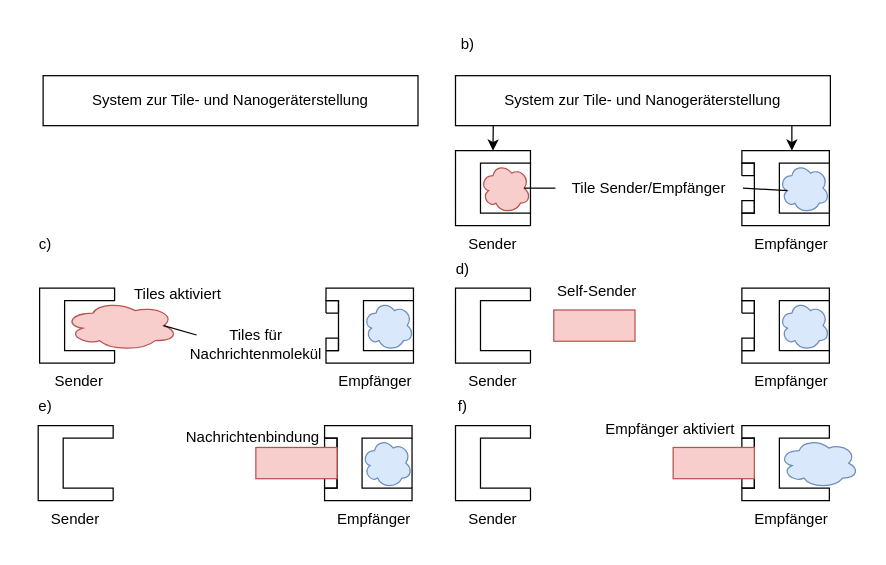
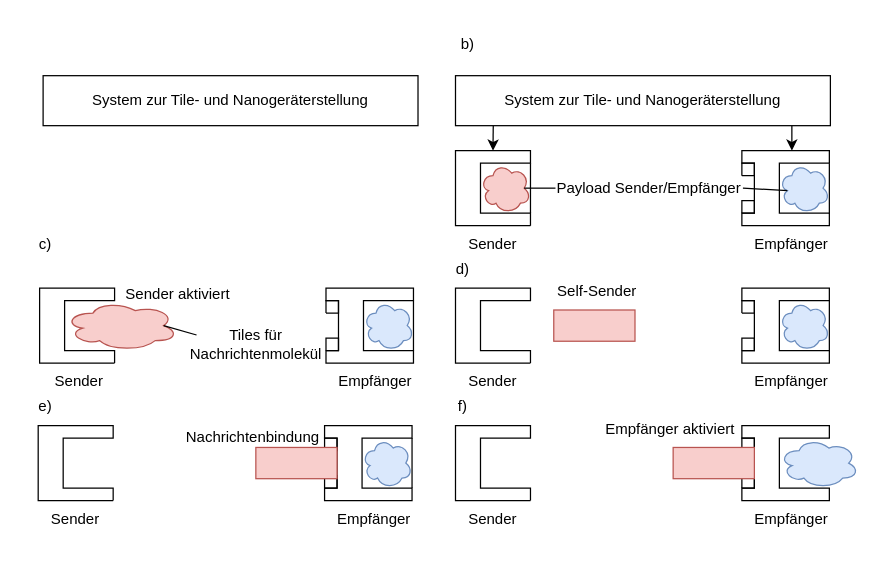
  <mxCell id="0" />
  <mxCell id="1" parent="0" />
  <mxCell id="2" value="System zur Tile- und Nanogeräterstellung" style="rounded=0;whiteSpace=wrap;html=1;" vertex="1" parent="1"><mxGeometry x="34" y="60" width="300" height="40" as="geometry" /></mxCell>
  <mxCell id="3" value="b)" style="text;html=1;strokeColor=none;fillColor=none;align=center;verticalAlign=middle;whiteSpace=wrap;rounded=0;" vertex="1" parent="1"><mxGeometry x="359" y="20" width="30" height="30" as="geometry" /></mxCell>
  <mxCell id="4" value="" style="endArrow=none;html=1;rounded=0;" edge="1" parent="1"><mxGeometry width="50" height="50" relative="1" as="geometry"><mxPoint x="424" y="180" as="sourcePoint" /><mxPoint x="424" y="180" as="targetPoint" /><Array as="points"><mxPoint x="364" y="180" /><mxPoint x="364" y="120" /><mxPoint x="424" y="120" /><mxPoint x="424" y="130" /><mxPoint x="384" y="130" /><mxPoint x="384" y="170" /><mxPoint x="424" y="170" /></Array></mxGeometry></mxCell>
  <mxCell id="5" value="" style="endArrow=classic;html=1;rounded=0;exitX=0.159;exitY=0.996;exitDx=0;exitDy=0;exitPerimeter=0;" edge="1" parent="1"><mxGeometry width="50" height="50" relative="1" as="geometry"><mxPoint x="394.21" y="99.84" as="sourcePoint" /><mxPoint x="394" y="120" as="targetPoint" /></mxGeometry></mxCell>
  <mxCell id="6" value="" style="endArrow=none;html=1;rounded=0;" edge="1" parent="1"><mxGeometry width="50" height="50" relative="1" as="geometry"><mxPoint x="424" y="170" as="sourcePoint" /><mxPoint x="424" y="130" as="targetPoint" /></mxGeometry></mxCell>
  <mxCell id="7" value="" style="endArrow=none;html=1;rounded=0;" edge="1" parent="1"><mxGeometry width="50" height="50" relative="1" as="geometry"><mxPoint x="603.17" y="180" as="sourcePoint" /><mxPoint x="603.17" y="180" as="targetPoint" /><Array as="points"><mxPoint x="663.17" y="180" /><mxPoint x="663.17" y="170" /><mxPoint x="623.17" y="170" /><mxPoint x="623.17" y="130" /><mxPoint x="663.17" y="130" /><mxPoint x="663.17" y="120" /><mxPoint x="593.17" y="120" /><mxPoint x="593.17" y="130" /><mxPoint x="603.17" y="130" /><mxPoint x="603.17" y="170" /><mxPoint x="593.17" y="170" /><mxPoint x="593.17" y="180" /></Array></mxGeometry></mxCell>
  <mxCell id="8" value="" style="endArrow=none;html=1;rounded=0;" edge="1" parent="1"><mxGeometry width="50" height="50" relative="1" as="geometry"><mxPoint x="593.17" y="140" as="sourcePoint" /><mxPoint x="593.17" y="140" as="targetPoint" /><Array as="points"><mxPoint x="603.17" y="140" /><mxPoint x="603.17" y="130" /><mxPoint x="593.17" y="130" /></Array></mxGeometry></mxCell>
  <mxCell id="9" value="" style="endArrow=none;html=1;rounded=0;" edge="1" parent="1"><mxGeometry width="50" height="50" relative="1" as="geometry"><mxPoint x="593.17" y="170" as="sourcePoint" /><mxPoint x="593.17" y="170" as="targetPoint" /><Array as="points"><mxPoint x="603.17" y="170" /><mxPoint x="603.17" y="160" /><mxPoint x="593.17" y="160" /></Array></mxGeometry></mxCell>
  <mxCell id="10" value="" style="endArrow=none;html=1;rounded=0;" edge="1" parent="1"><mxGeometry width="50" height="50" relative="1" as="geometry"><mxPoint x="663.17" y="170" as="sourcePoint" /><mxPoint x="663.17" y="130" as="targetPoint" /></mxGeometry></mxCell>
  <mxCell id="11" value="" style="endArrow=classic;html=1;rounded=0;exitX=0.159;exitY=0.996;exitDx=0;exitDy=0;exitPerimeter=0;" edge="1" parent="1"><mxGeometry width="50" height="50" relative="1" as="geometry"><mxPoint x="633.17" y="100" as="sourcePoint" /><mxPoint x="633.17" y="120" as="targetPoint" /></mxGeometry></mxCell>
  <mxCell id="12" value="" style="ellipse;shape=cloud;whiteSpace=wrap;html=1;fillColor=#f8cecc;strokeColor=#b85450;" vertex="1" parent="1"><mxGeometry x="384" y="130" width="40" height="40" as="geometry" /></mxCell>
  <mxCell id="13" value="" style="ellipse;shape=cloud;whiteSpace=wrap;html=1;fillColor=#dae8fc;strokeColor=#6c8ebf;" vertex="1" parent="1"><mxGeometry x="623.17" y="130" width="40" height="40" as="geometry" /></mxCell>
  <mxCell id="14" value="System zur Tile- und Nanogeräterstellung" style="rounded=0;whiteSpace=wrap;html=1;" vertex="1" parent="1"><mxGeometry x="364" y="60" width="300" height="40" as="geometry" /></mxCell>
  <mxCell id="15" value="Sender" style="text;html=1;strokeColor=none;fillColor=none;align=center;verticalAlign=middle;whiteSpace=wrap;rounded=0;" vertex="1" parent="1"><mxGeometry x="364" y="180" width="60" height="30" as="geometry" /></mxCell>
  <mxCell id="16" value="Empfänger" style="text;html=1;strokeColor=none;fillColor=none;align=center;verticalAlign=middle;whiteSpace=wrap;rounded=0;" vertex="1" parent="1"><mxGeometry x="603.17" y="180" width="60" height="30" as="geometry" /></mxCell>
  <mxCell id="17" value="" style="endArrow=none;html=1;rounded=0;entryX=0;entryY=0.5;entryDx=0;entryDy=0;exitX=0.875;exitY=0.5;exitDx=0;exitDy=0;exitPerimeter=0;" edge="1" parent="1" source="12" target="19"><mxGeometry width="50" height="50" relative="1" as="geometry"><mxPoint x="414" y="110" as="sourcePoint" /><mxPoint x="444" y="180" as="targetPoint" /></mxGeometry></mxCell>
  <mxCell id="18" value="" style="endArrow=none;html=1;rounded=0;exitX=1;exitY=0.5;exitDx=0;exitDy=0;entryX=0.16;entryY=0.55;entryDx=0;entryDy=0;entryPerimeter=0;" edge="1" parent="1" source="19" target="13"><mxGeometry width="50" height="50" relative="1" as="geometry"><mxPoint x="574" y="180" as="sourcePoint" /><mxPoint x="454" y="190" as="targetPoint" /></mxGeometry></mxCell>
- <mxCell id="19" value="Tile Sender/Empfänger" style="text;html=1;strokeColor=none;fillColor=none;align=center;verticalAlign=middle;whiteSpace=wrap;rounded=0;" vertex="1" parent="1"><mxGeometry x="444" y="135" width="150" height="30" as="geometry" /></mxCell>
+ <mxCell id="19" value="Payload Sender/Empfänger" style="text;html=1;strokeColor=none;fillColor=none;align=center;verticalAlign=middle;whiteSpace=wrap;rounded=0;" vertex="1" parent="1"><mxGeometry x="444" y="135" width="150" height="30" as="geometry" /></mxCell>
  <mxCell id="20" value="c)" style="text;html=1;strokeColor=none;fillColor=none;align=center;verticalAlign=middle;whiteSpace=wrap;rounded=0;" vertex="1" parent="1"><mxGeometry x="20.63" y="180" width="30" height="30" as="geometry" /></mxCell>
  <mxCell id="21" value="" style="endArrow=none;html=1;rounded=0;" edge="1" parent="1"><mxGeometry width="50" height="50" relative="1" as="geometry"><mxPoint x="91.2" y="290" as="sourcePoint" /><mxPoint x="91.2" y="290" as="targetPoint" /><Array as="points"><mxPoint x="31.2" y="290" /><mxPoint x="31.2" y="230" /><mxPoint x="91.2" y="230" /><mxPoint x="91.2" y="240" /><mxPoint x="51.2" y="240" /><mxPoint x="51.2" y="280" /><mxPoint x="91.2" y="280" /></Array></mxGeometry></mxCell>
  <mxCell id="22" value="" style="endArrow=none;html=1;rounded=0;" edge="1" parent="1"><mxGeometry width="50" height="50" relative="1" as="geometry"><mxPoint x="270.37" y="290" as="sourcePoint" /><mxPoint x="270.37" y="290" as="targetPoint" /><Array as="points"><mxPoint x="330.37" y="290" /><mxPoint x="330.37" y="280" /><mxPoint x="290.37" y="280" /><mxPoint x="290.37" y="240" /><mxPoint x="330.37" y="240" /><mxPoint x="330.37" y="230" /><mxPoint x="260.37" y="230" /><mxPoint x="260.37" y="240" /><mxPoint x="270.37" y="240" /><mxPoint x="270.37" y="280" /><mxPoint x="260.37" y="280" /><mxPoint x="260.37" y="290" /></Array></mxGeometry></mxCell>
  <mxCell id="23" value="" style="endArrow=none;html=1;rounded=0;" edge="1" parent="1"><mxGeometry width="50" height="50" relative="1" as="geometry"><mxPoint x="260.37" y="250" as="sourcePoint" /><mxPoint x="260.37" y="250" as="targetPoint" /><Array as="points"><mxPoint x="270.37" y="250" /><mxPoint x="270.37" y="240" /><mxPoint x="260.37" y="240" /></Array></mxGeometry></mxCell>
  <mxCell id="24" value="" style="endArrow=none;html=1;rounded=0;" edge="1" parent="1"><mxGeometry width="50" height="50" relative="1" as="geometry"><mxPoint x="260.37" y="280" as="sourcePoint" /><mxPoint x="260.37" y="280" as="targetPoint" /><Array as="points"><mxPoint x="270.37" y="280" /><mxPoint x="270.37" y="270" /><mxPoint x="260.37" y="270" /></Array></mxGeometry></mxCell>
  <mxCell id="25" value="" style="endArrow=none;html=1;rounded=0;" edge="1" parent="1"><mxGeometry width="50" height="50" relative="1" as="geometry"><mxPoint x="330.37" y="280" as="sourcePoint" /><mxPoint x="330.37" y="240" as="targetPoint" /></mxGeometry></mxCell>
  <mxCell id="26" value="" style="ellipse;shape=cloud;whiteSpace=wrap;html=1;fillColor=#f8cecc;strokeColor=#b85450;" vertex="1" parent="1"><mxGeometry x="51.2" y="240" width="90.57" height="40" as="geometry" /></mxCell>
  <mxCell id="27" value="" style="ellipse;shape=cloud;whiteSpace=wrap;html=1;fillColor=#dae8fc;strokeColor=#6c8ebf;" vertex="1" parent="1"><mxGeometry x="290.37" y="240" width="40" height="40" as="geometry" /></mxCell>
  <mxCell id="28" value="Sender" style="text;html=1;strokeColor=none;fillColor=none;align=center;verticalAlign=middle;whiteSpace=wrap;rounded=0;" vertex="1" parent="1"><mxGeometry x="32.6" y="290" width="60" height="30" as="geometry" /></mxCell>
  <mxCell id="29" value="Empfänger" style="text;html=1;strokeColor=none;fillColor=none;align=center;verticalAlign=middle;whiteSpace=wrap;rounded=0;" vertex="1" parent="1"><mxGeometry x="270.37" y="290" width="60" height="30" as="geometry" /></mxCell>
- <mxCell id="30" value="Tiles aktiviert" style="text;html=1;strokeColor=none;fillColor=none;align=center;verticalAlign=middle;whiteSpace=wrap;rounded=0;" vertex="1" parent="1"><mxGeometry x="91.77" y="220" width="100" height="30" as="geometry" /></mxCell>
+ <mxCell id="30" value="Sender aktiviert" style="text;html=1;strokeColor=none;fillColor=none;align=center;verticalAlign=middle;whiteSpace=wrap;rounded=0;" vertex="1" parent="1"><mxGeometry x="91.77" y="220" width="100" height="30" as="geometry" /></mxCell>
  <mxCell id="31" value="Tiles für Nachrichtenmolekül" style="text;html=1;strokeColor=none;fillColor=none;align=center;verticalAlign=middle;whiteSpace=wrap;rounded=0;" vertex="1" parent="1"><mxGeometry x="156.77" y="260" width="95" height="30" as="geometry" /></mxCell>
  <mxCell id="32" value="" style="endArrow=none;html=1;rounded=0;entryX=0;entryY=0.25;entryDx=0;entryDy=0;exitX=0.875;exitY=0.5;exitDx=0;exitDy=0;exitPerimeter=0;" edge="1" parent="1" source="26" target="31"><mxGeometry width="50" height="50" relative="1" as="geometry"><mxPoint x="161.77" y="320" as="sourcePoint" /><mxPoint x="211.77" y="270" as="targetPoint" /></mxGeometry></mxCell>
  <mxCell id="33" value="d)" style="text;html=1;strokeColor=none;fillColor=none;align=center;verticalAlign=middle;whiteSpace=wrap;rounded=0;" vertex="1" parent="1"><mxGeometry x="354.57" y="200" width="30" height="30" as="geometry" /></mxCell>
  <mxCell id="34" value="" style="endArrow=none;html=1;rounded=0;" edge="1" parent="1"><mxGeometry width="50" height="50" relative="1" as="geometry"><mxPoint x="424" y="290" as="sourcePoint" /><mxPoint x="424" y="290" as="targetPoint" /><Array as="points"><mxPoint x="364" y="290" /><mxPoint x="364" y="230" /><mxPoint x="424" y="230" /><mxPoint x="424" y="240" /><mxPoint x="384" y="240" /><mxPoint x="384" y="280" /><mxPoint x="424" y="280" /></Array></mxGeometry></mxCell>
  <mxCell id="35" value="" style="endArrow=none;html=1;rounded=0;" edge="1" parent="1"><mxGeometry width="50" height="50" relative="1" as="geometry"><mxPoint x="603.17" y="290" as="sourcePoint" /><mxPoint x="603.17" y="290" as="targetPoint" /><Array as="points"><mxPoint x="663.17" y="290" /><mxPoint x="663.17" y="280" /><mxPoint x="623.17" y="280" /><mxPoint x="623.17" y="240" /><mxPoint x="663.17" y="240" /><mxPoint x="663.17" y="230" /><mxPoint x="593.17" y="230" /><mxPoint x="593.17" y="240" /><mxPoint x="603.17" y="240" /><mxPoint x="603.17" y="280" /><mxPoint x="593.17" y="280" /><mxPoint x="593.17" y="290" /></Array></mxGeometry></mxCell>
  <mxCell id="36" value="" style="endArrow=none;html=1;rounded=0;" edge="1" parent="1"><mxGeometry width="50" height="50" relative="1" as="geometry"><mxPoint x="593.17" y="250" as="sourcePoint" /><mxPoint x="593.17" y="250" as="targetPoint" /><Array as="points"><mxPoint x="603.17" y="250" /><mxPoint x="603.17" y="240" /><mxPoint x="593.17" y="240" /></Array></mxGeometry></mxCell>
  <mxCell id="37" value="" style="endArrow=none;html=1;rounded=0;" edge="1" parent="1"><mxGeometry width="50" height="50" relative="1" as="geometry"><mxPoint x="593.17" y="280" as="sourcePoint" /><mxPoint x="593.17" y="280" as="targetPoint" /><Array as="points"><mxPoint x="603.17" y="280" /><mxPoint x="603.17" y="270" /><mxPoint x="593.17" y="270" /></Array></mxGeometry></mxCell>
  <mxCell id="38" value="" style="endArrow=none;html=1;rounded=0;" edge="1" parent="1"><mxGeometry width="50" height="50" relative="1" as="geometry"><mxPoint x="663.17" y="280" as="sourcePoint" /><mxPoint x="663.17" y="240" as="targetPoint" /></mxGeometry></mxCell>
  <mxCell id="39" value="" style="ellipse;shape=cloud;whiteSpace=wrap;html=1;fillColor=#dae8fc;strokeColor=#6c8ebf;" vertex="1" parent="1"><mxGeometry x="623.17" y="240" width="40" height="40" as="geometry" /></mxCell>
  <mxCell id="40" value="Sender" style="text;html=1;strokeColor=none;fillColor=none;align=center;verticalAlign=middle;whiteSpace=wrap;rounded=0;" vertex="1" parent="1"><mxGeometry x="364" y="290" width="60" height="30" as="geometry" /></mxCell>
  <mxCell id="41" value="Empfänger" style="text;html=1;strokeColor=none;fillColor=none;align=center;verticalAlign=middle;whiteSpace=wrap;rounded=0;" vertex="1" parent="1"><mxGeometry x="603.17" y="290" width="60" height="30" as="geometry" /></mxCell>
  <mxCell id="42" value="" style="rounded=0;whiteSpace=wrap;html=1;fillColor=#f8cecc;strokeColor=#b85450;" vertex="1" parent="1"><mxGeometry x="442.64" y="247.5" width="65" height="25" as="geometry" /></mxCell>
  <mxCell id="43" value="Self-Sender" style="text;html=1;strokeColor=none;fillColor=none;align=center;verticalAlign=middle;whiteSpace=wrap;rounded=0;" vertex="1" parent="1"><mxGeometry x="425.14" y="217.5" width="105" height="30" as="geometry" /></mxCell>
  <mxCell id="44" value="e)" style="text;html=1;strokeColor=none;fillColor=none;align=center;verticalAlign=middle;whiteSpace=wrap;rounded=0;" vertex="1" parent="1"><mxGeometry x="20.63" y="310" width="30" height="30" as="geometry" /></mxCell>
  <mxCell id="45" value="" style="endArrow=none;html=1;rounded=0;" edge="1" parent="1"><mxGeometry width="50" height="50" relative="1" as="geometry"><mxPoint x="90.06" y="400" as="sourcePoint" /><mxPoint x="90.06" y="400" as="targetPoint" /><Array as="points"><mxPoint x="30.06" y="400" /><mxPoint x="30.06" y="340" /><mxPoint x="90.06" y="340" /><mxPoint x="90.06" y="350" /><mxPoint x="50.06" y="350" /><mxPoint x="50.06" y="390" /><mxPoint x="90.06" y="390" /></Array></mxGeometry></mxCell>
  <mxCell id="46" value="" style="endArrow=none;html=1;rounded=0;" edge="1" parent="1"><mxGeometry width="50" height="50" relative="1" as="geometry"><mxPoint x="269.23" y="400" as="sourcePoint" /><mxPoint x="269.23" y="400" as="targetPoint" /><Array as="points"><mxPoint x="329.23" y="400" /><mxPoint x="329.23" y="390" /><mxPoint x="289.23" y="390" /><mxPoint x="289.23" y="350" /><mxPoint x="329.23" y="350" /><mxPoint x="329.23" y="340" /><mxPoint x="259.23" y="340" /><mxPoint x="259.23" y="350" /><mxPoint x="269.23" y="350" /><mxPoint x="269.23" y="390" /><mxPoint x="259.23" y="390" /><mxPoint x="259.23" y="400" /></Array></mxGeometry></mxCell>
  <mxCell id="47" value="" style="endArrow=none;html=1;rounded=0;" edge="1" parent="1"><mxGeometry width="50" height="50" relative="1" as="geometry"><mxPoint x="259.23" y="360" as="sourcePoint" /><mxPoint x="259.23" y="360" as="targetPoint" /><Array as="points"><mxPoint x="269.23" y="360" /><mxPoint x="269.23" y="350" /><mxPoint x="259.23" y="350" /></Array></mxGeometry></mxCell>
  <mxCell id="48" value="" style="endArrow=none;html=1;rounded=0;" edge="1" parent="1"><mxGeometry width="50" height="50" relative="1" as="geometry"><mxPoint x="259.23" y="390" as="sourcePoint" /><mxPoint x="259.23" y="390" as="targetPoint" /><Array as="points"><mxPoint x="269.23" y="390" /><mxPoint x="269.23" y="380" /><mxPoint x="259.23" y="380" /></Array></mxGeometry></mxCell>
  <mxCell id="49" value="" style="endArrow=none;html=1;rounded=0;" edge="1" parent="1"><mxGeometry width="50" height="50" relative="1" as="geometry"><mxPoint x="329.23" y="390" as="sourcePoint" /><mxPoint x="329.23" y="350" as="targetPoint" /></mxGeometry></mxCell>
  <mxCell id="50" value="" style="ellipse;shape=cloud;whiteSpace=wrap;html=1;fillColor=#dae8fc;strokeColor=#6c8ebf;" vertex="1" parent="1"><mxGeometry x="289.23" y="350" width="40" height="40" as="geometry" /></mxCell>
  <mxCell id="51" value="Sender" style="text;html=1;strokeColor=none;fillColor=none;align=center;verticalAlign=middle;whiteSpace=wrap;rounded=0;" vertex="1" parent="1"><mxGeometry x="30.06" y="400" width="60" height="30" as="geometry" /></mxCell>
  <mxCell id="52" value="Empfänger" style="text;html=1;strokeColor=none;fillColor=none;align=center;verticalAlign=middle;whiteSpace=wrap;rounded=0;" vertex="1" parent="1"><mxGeometry x="269.23" y="400" width="60" height="30" as="geometry" /></mxCell>
  <mxCell id="53" value="" style="rounded=0;whiteSpace=wrap;html=1;fillColor=#f8cecc;strokeColor=#b85450;" vertex="1" parent="1"><mxGeometry x="204.23" y="357.5" width="65" height="25" as="geometry" /></mxCell>
  <mxCell id="54" value="Nachrichtenbindung" style="text;html=1;strokeColor=none;fillColor=none;align=center;verticalAlign=middle;whiteSpace=wrap;rounded=0;" vertex="1" parent="1"><mxGeometry x="141.77" y="335" width="120.26" height="30" as="geometry" /></mxCell>
  <mxCell id="55" value="f)" style="text;html=1;strokeColor=none;fillColor=none;align=center;verticalAlign=middle;whiteSpace=wrap;rounded=0;" vertex="1" parent="1"><mxGeometry x="354.57" y="310" width="30" height="30" as="geometry" /></mxCell>
  <mxCell id="56" value="" style="endArrow=none;html=1;rounded=0;" edge="1" parent="1"><mxGeometry width="50" height="50" relative="1" as="geometry"><mxPoint x="424" y="400" as="sourcePoint" /><mxPoint x="424" y="400" as="targetPoint" /><Array as="points"><mxPoint x="364" y="400" /><mxPoint x="364" y="340" /><mxPoint x="424" y="340" /><mxPoint x="424" y="350" /><mxPoint x="384" y="350" /><mxPoint x="384" y="390" /><mxPoint x="424" y="390" /></Array></mxGeometry></mxCell>
  <mxCell id="57" value="" style="endArrow=none;html=1;rounded=0;" edge="1" parent="1"><mxGeometry width="50" height="50" relative="1" as="geometry"><mxPoint x="603.17" y="400" as="sourcePoint" /><mxPoint x="603.17" y="400" as="targetPoint" /><Array as="points"><mxPoint x="663.17" y="400" /><mxPoint x="663.17" y="390" /><mxPoint x="623.17" y="390" /><mxPoint x="623.17" y="350" /><mxPoint x="663.17" y="350" /><mxPoint x="663.17" y="340" /><mxPoint x="593.17" y="340" /><mxPoint x="593.17" y="350" /><mxPoint x="603.17" y="350" /><mxPoint x="603.17" y="390" /><mxPoint x="593.17" y="390" /><mxPoint x="593.17" y="400" /></Array></mxGeometry></mxCell>
  <mxCell id="58" value="" style="endArrow=none;html=1;rounded=0;" edge="1" parent="1"><mxGeometry width="50" height="50" relative="1" as="geometry"><mxPoint x="593.17" y="360" as="sourcePoint" /><mxPoint x="593.17" y="360" as="targetPoint" /><Array as="points"><mxPoint x="603.17" y="360" /><mxPoint x="603.17" y="350" /><mxPoint x="593.17" y="350" /></Array></mxGeometry></mxCell>
  <mxCell id="59" value="" style="endArrow=none;html=1;rounded=0;" edge="1" parent="1"><mxGeometry width="50" height="50" relative="1" as="geometry"><mxPoint x="593.17" y="390" as="sourcePoint" /><mxPoint x="593.17" y="390" as="targetPoint" /><Array as="points"><mxPoint x="603.17" y="390" /><mxPoint x="603.17" y="380" /><mxPoint x="593.17" y="380" /></Array></mxGeometry></mxCell>
  <mxCell id="60" value="" style="ellipse;shape=cloud;whiteSpace=wrap;html=1;fillColor=#dae8fc;strokeColor=#6c8ebf;" vertex="1" parent="1"><mxGeometry x="623.17" y="350" width="63.37" height="40" as="geometry" /></mxCell>
  <mxCell id="61" value="Sender" style="text;html=1;strokeColor=none;fillColor=none;align=center;verticalAlign=middle;whiteSpace=wrap;rounded=0;" vertex="1" parent="1"><mxGeometry x="364" y="400" width="60" height="30" as="geometry" /></mxCell>
  <mxCell id="62" value="Empfänger" style="text;html=1;strokeColor=none;fillColor=none;align=center;verticalAlign=middle;whiteSpace=wrap;rounded=0;" vertex="1" parent="1"><mxGeometry x="603.17" y="400" width="60" height="30" as="geometry" /></mxCell>
  <mxCell id="63" value="" style="rounded=0;whiteSpace=wrap;html=1;fillColor=#f8cecc;strokeColor=#b85450;" vertex="1" parent="1"><mxGeometry x="538.17" y="357.5" width="65" height="25" as="geometry" /></mxCell>
  <mxCell id="64" value="Empfänger aktiviert" style="text;html=1;strokeColor=none;fillColor=none;align=center;verticalAlign=middle;whiteSpace=wrap;rounded=0;" vertex="1" parent="1"><mxGeometry x="476.28" y="327.5" width="120" height="30" as="geometry" /></mxCell>
